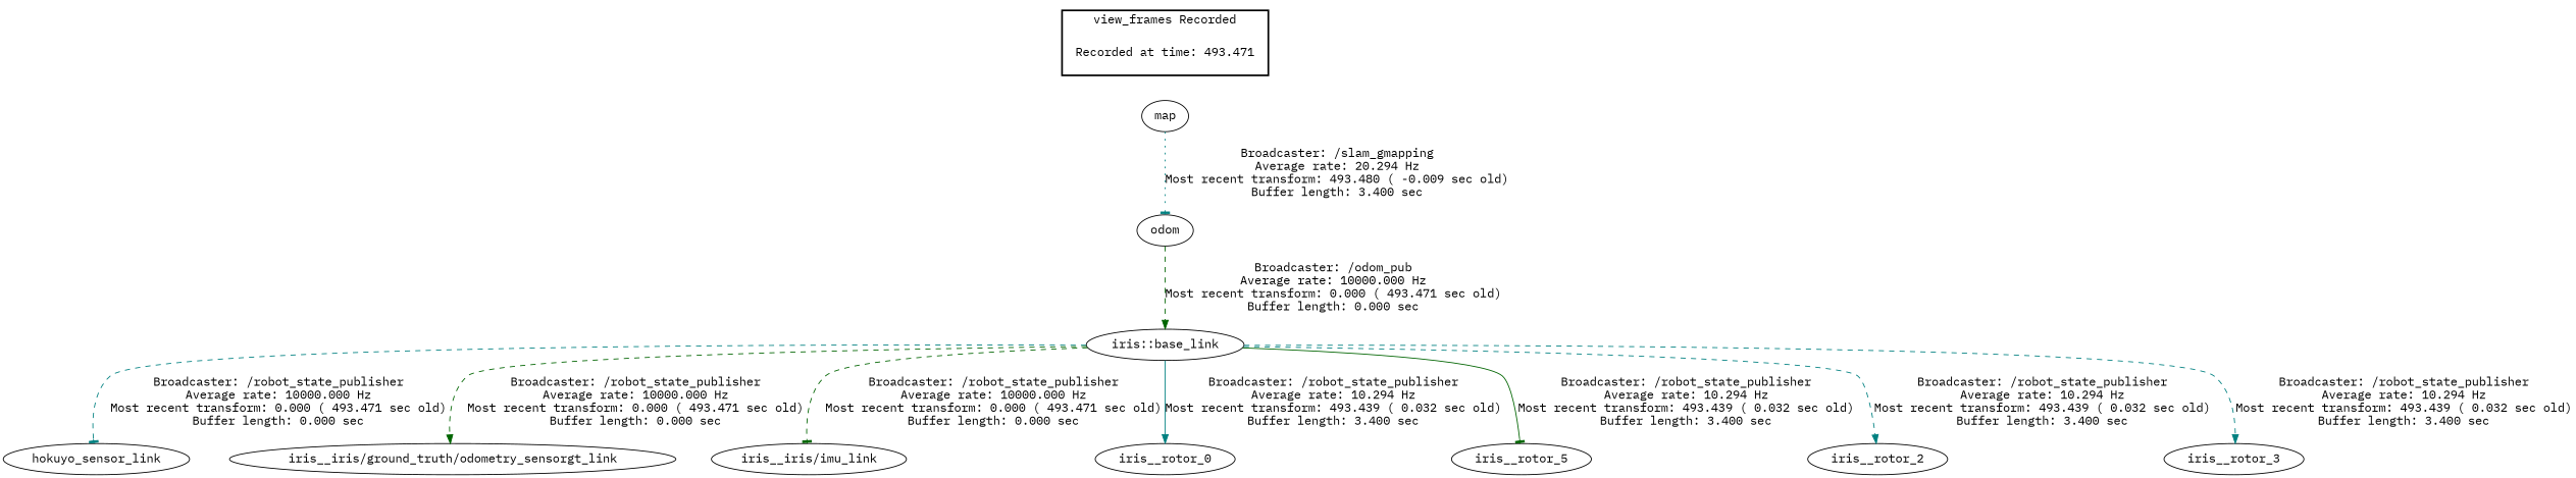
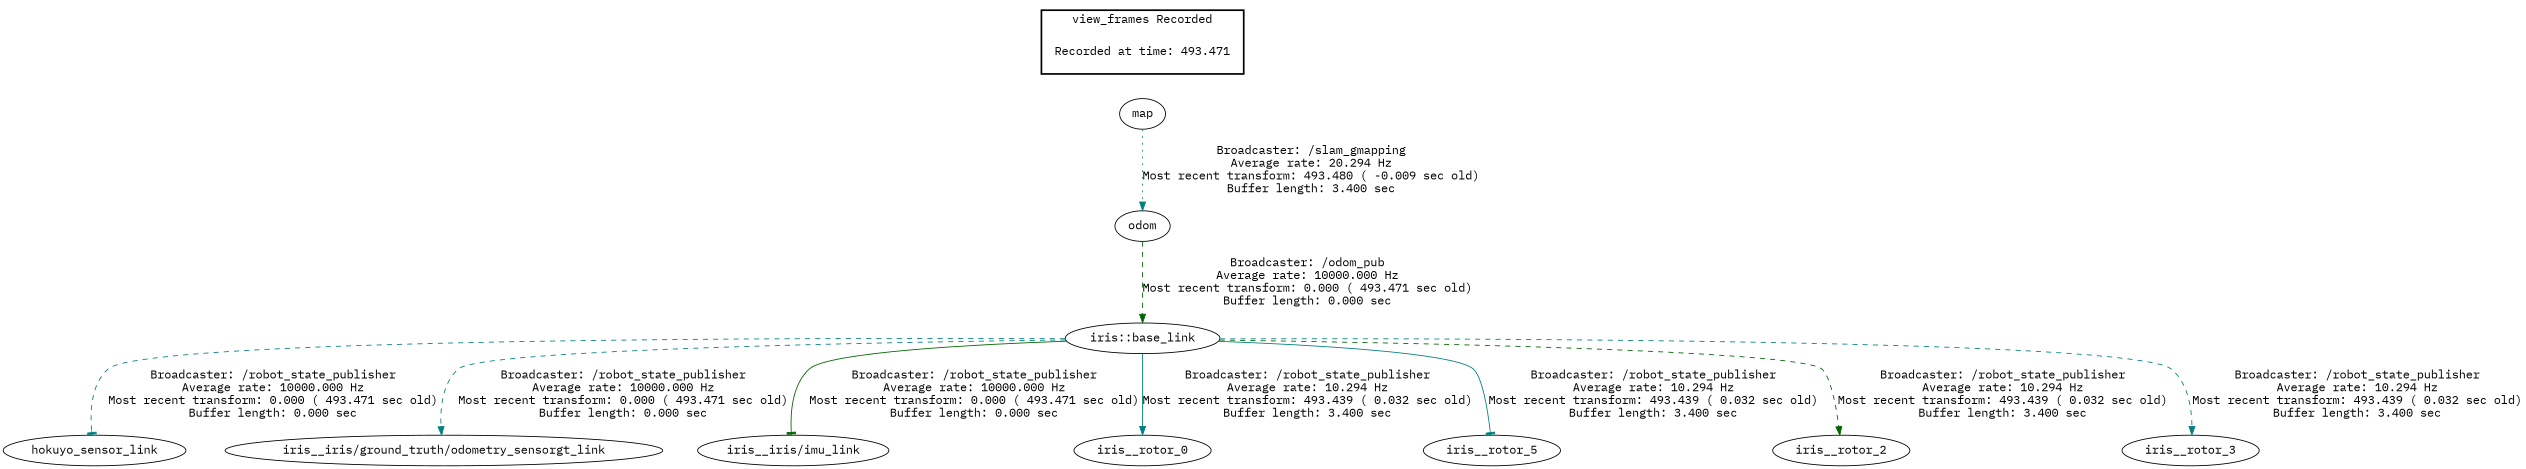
  digraph {
    fontname="IBM Plex Mono"
    node [fontname="IBM Plex Mono"]
    edge [fontname="IBM Plex Mono" style=dashed arrowhead=normal color=teal]
    "Recorded at time: 493.471" [shape=plaintext]
    map
    "iris::base_link"
    hokuyo_sensor_link
    "iris__iris/ground_truth/odometry_sensorgt_link"
    "iris__iris/imu_link"
    iris__rotor_0
    n8 [label=iris__rotor_5]
    iris__rotor_2
    iris__rotor_3
    odom
    subgraph cluster_1 {
      color=black
      label="view_frames Recorded"
      style=bold
      "Recorded at time: 493.471"
    }
    "Recorded at time: 493.471" -> map [style=invis arrowhead="" color=""]
-   map -> odom [arrowhead=tee label="Broadcaster: /slam_gmapping\nAverage rate: 20.294 Hz\nMost recent transform: 493.480 ( -0.009 sec old)\nBuffer length: 3.400 sec\n" style=dotted]
+   map -> odom [label="Broadcaster: /slam_gmapping\nAverage rate: 20.294 Hz\nMost recent transform: 493.480 ( -0.009 sec old)\nBuffer length: 3.400 sec\n" style=dotted]
    "iris::base_link" -> hokuyo_sensor_link [arrowhead=tee label="Broadcaster: /robot_state_publisher\nAverage rate: 10000.000 Hz\nMost recent transform: 0.000 ( 493.471 sec old)\nBuffer length: 0.000 sec\n"]
-   "iris::base_link" -> "iris__iris/ground_truth/odometry_sensorgt_link" [color=darkgreen label="Broadcaster: /robot_state_publisher\nAverage rate: 10000.000 Hz\nMost recent transform: 0.000 ( 493.471 sec old)\nBuffer length: 0.000 sec\n"]
-   "iris::base_link" -> "iris__iris/imu_link" [arrowhead=tee color=darkgreen label="Broadcaster: /robot_state_publisher\nAverage rate: 10000.000 Hz\nMost recent transform: 0.000 ( 493.471 sec old)\nBuffer length: 0.000 sec\n"]
+   "iris::base_link" -> "iris__iris/ground_truth/odometry_sensorgt_link" [label="Broadcaster: /robot_state_publisher\nAverage rate: 10000.000 Hz\nMost recent transform: 0.000 ( 493.471 sec old)\nBuffer length: 0.000 sec\n"]
+   "iris::base_link" -> "iris__iris/imu_link" [arrowhead=tee color=darkgreen label="Broadcaster: /robot_state_publisher\nAverage rate: 10000.000 Hz\nMost recent transform: 0.000 ( 493.471 sec old)\nBuffer length: 0.000 sec\n" style=solid]
    "iris::base_link" -> iris__rotor_0 [label="Broadcaster: /robot_state_publisher\nAverage rate: 10.294 Hz\nMost recent transform: 493.439 ( 0.032 sec old)\nBuffer length: 3.400 sec\n" style=solid]
-   "iris::base_link" -> n8 [arrowhead=tee color=darkgreen label="Broadcaster: /robot_state_publisher\nAverage rate: 10.294 Hz\nMost recent transform: 493.439 ( 0.032 sec old)\nBuffer length: 3.400 sec\n" style=solid]
-   "iris::base_link" -> iris__rotor_2 [label="Broadcaster: /robot_state_publisher\nAverage rate: 10.294 Hz\nMost recent transform: 493.439 ( 0.032 sec old)\nBuffer length: 3.400 sec\n"]
+   "iris::base_link" -> n8 [arrowhead=tee label="Broadcaster: /robot_state_publisher\nAverage rate: 10.294 Hz\nMost recent transform: 493.439 ( 0.032 sec old)\nBuffer length: 3.400 sec\n" style=solid]
+   "iris::base_link" -> iris__rotor_2 [color=darkgreen label="Broadcaster: /robot_state_publisher\nAverage rate: 10.294 Hz\nMost recent transform: 493.439 ( 0.032 sec old)\nBuffer length: 3.400 sec\n"]
    "iris::base_link" -> iris__rotor_3 [label="Broadcaster: /robot_state_publisher\nAverage rate: 10.294 Hz\nMost recent transform: 493.439 ( 0.032 sec old)\nBuffer length: 3.400 sec\n"]
    odom -> "iris::base_link" [color=darkgreen label="Broadcaster: /odom_pub\nAverage rate: 10000.000 Hz\nMost recent transform: 0.000 ( 493.471 sec old)\nBuffer length: 0.000 sec\n"]
  }
